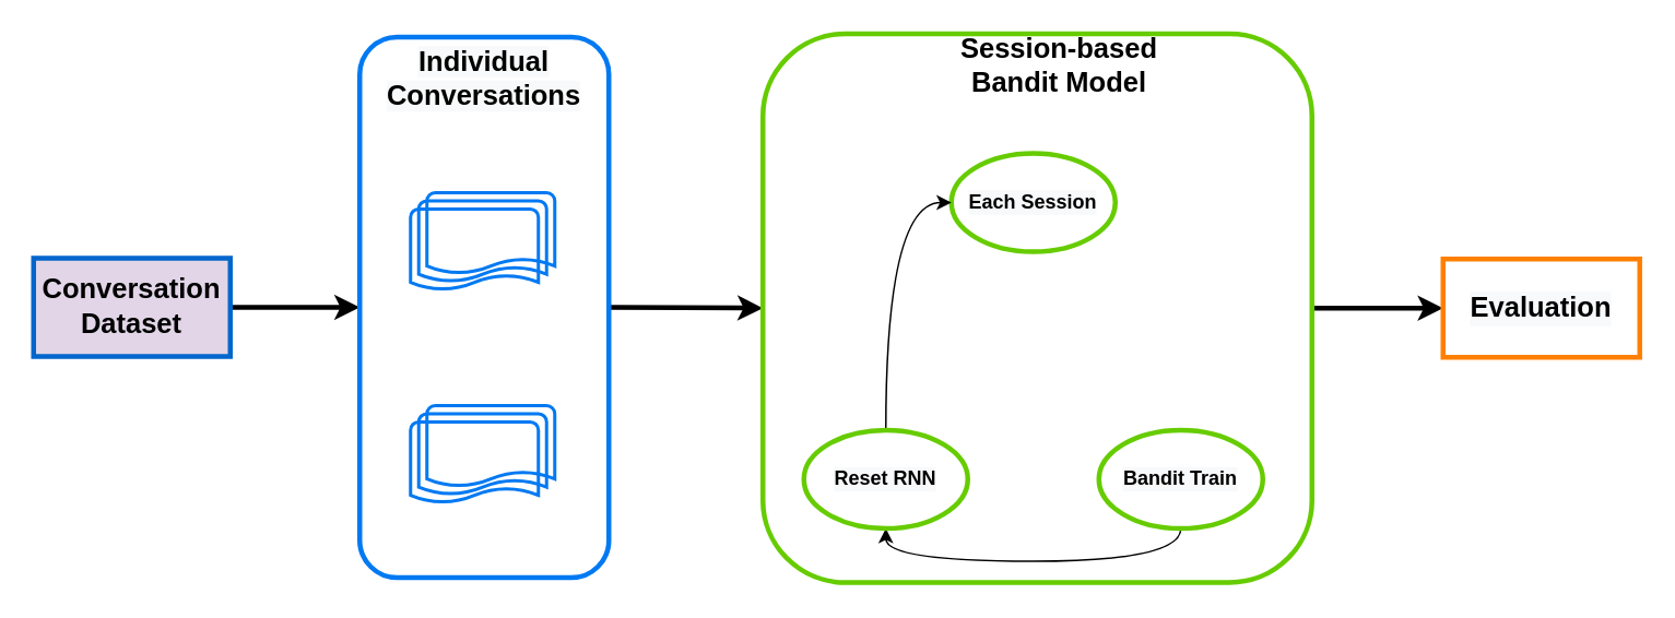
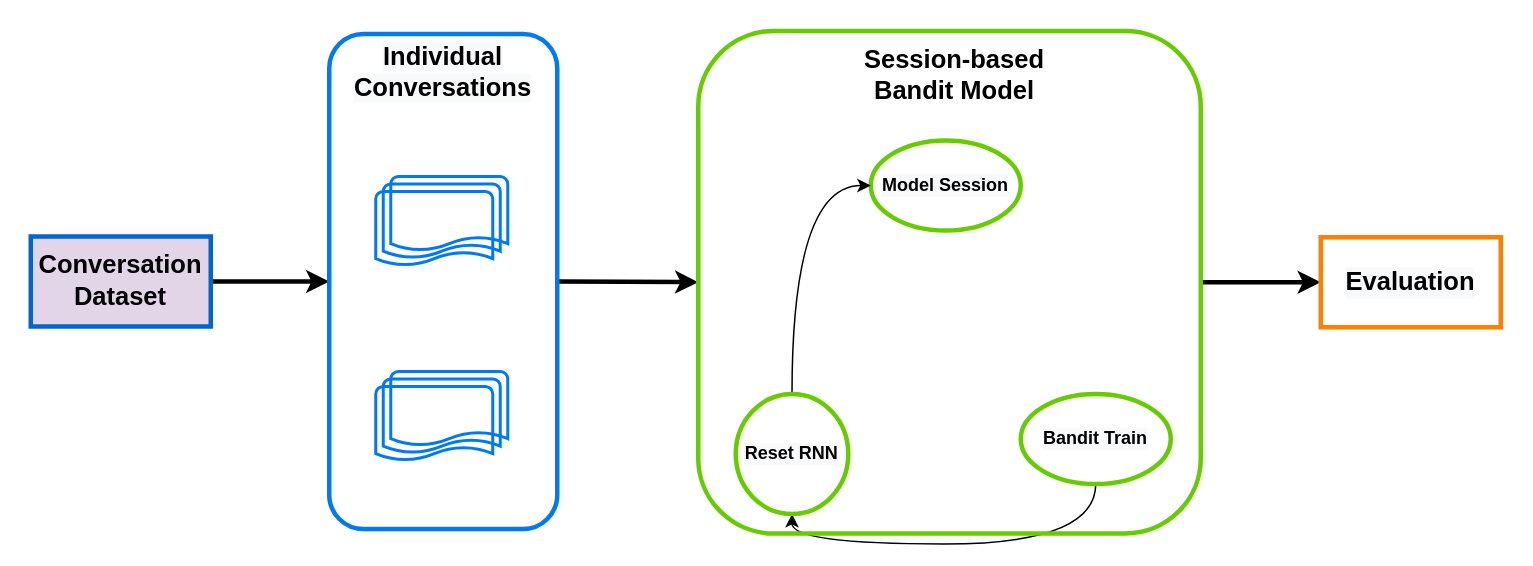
  <mxCell id="0" />
  <mxCell id="1" parent="0" />
  <mxCell id="2" style="edgeStyle=orthogonalEdgeStyle;curved=1;rounded=0;orthogonalLoop=1;jettySize=auto;html=1;entryX=0;entryY=0.5;entryDx=0;entryDy=0;fontSize=17;strokeColor=#000000;elbow=vertical;strokeWidth=3;" parent="1" source="3" target="8" edge="1"><mxGeometry relative="1" as="geometry" /></mxCell>
  <mxCell id="3" value="&lt;h3&gt;&lt;b&gt;&lt;font style=&quot;font-size: 17px;&quot;&gt;Conversation Dataset&lt;/font&gt;&lt;/b&gt;&lt;/h3&gt;" style="rounded=0;whiteSpace=wrap;html=1;strokeColor=#0066CC;strokeWidth=3;fillColor=#e1d5e7;" parent="1" vertex="1"><mxGeometry x="20" y="157" width="120" height="60" as="geometry" /></mxCell>
  <mxCell id="4" value="&lt;h3 style=&quot;font-size: 17px;&quot;&gt;&lt;span style=&quot;background-color: rgb(248, 249, 250);&quot;&gt;Individual Conversations&lt;/span&gt;&lt;/h3&gt;" style="text;html=1;strokeColor=none;fillColor=none;align=center;verticalAlign=middle;whiteSpace=wrap;rounded=0;labelBackgroundColor=#ffffff;fontSize=11;" parent="1" vertex="1"><mxGeometry x="270" y="47" width="50" as="geometry" /></mxCell>
  <mxCell id="5" value="" style="strokeWidth=2;html=1;shape=mxgraph.flowchart.multi-document;whiteSpace=wrap;labelBackgroundColor=#F8F9FA;fontSize=11;fillColor=none;strokeColor=#0079F2;" parent="1" vertex="1"><mxGeometry x="250" y="117" width="88" height="60" as="geometry" /></mxCell>
  <mxCell id="6" value="" style="strokeWidth=2;html=1;shape=mxgraph.flowchart.multi-document;whiteSpace=wrap;labelBackgroundColor=#F8F9FA;fontSize=11;fillColor=none;strokeColor=#0079F2;" parent="1" vertex="1"><mxGeometry x="250" y="247" width="88" height="60" as="geometry" /></mxCell>
  <mxCell id="7" style="edgeStyle=orthogonalEdgeStyle;curved=1;rounded=0;orthogonalLoop=1;jettySize=auto;html=1;entryX=0;entryY=0.5;entryDx=0;entryDy=0;fontSize=17;strokeColor=#000000;strokeWidth=3;elbow=vertical;" parent="1" source="8" target="15" edge="1"><mxGeometry relative="1" as="geometry" /></mxCell>
  <mxCell id="8" value="" style="rounded=1;whiteSpace=wrap;html=1;labelBackgroundColor=#F8F9FA;fontSize=11;strokeColor=#0079F2;strokeWidth=3;fillColor=none;" parent="1" vertex="1"><mxGeometry x="219" y="22" width="152" height="330" as="geometry" /></mxCell>
- <mxCell id="9" value="&lt;b&gt;&lt;font style=&quot;font-size: 12px;&quot;&gt;Each Session&lt;/font&gt;&lt;/b&gt;" style="ellipse;whiteSpace=wrap;html=1;labelBackgroundColor=#F8F9FA;fontSize=11;strokeColor=#66CC00;strokeWidth=3;fillColor=none;" parent="1" vertex="1"><mxGeometry x="580" y="93" width="100" height="60" as="geometry" /></mxCell>
+ <mxCell id="9" value="&lt;b&gt;&lt;font style=&quot;font-size: 12px;&quot;&gt;Model Session&lt;/font&gt;&lt;/b&gt;" style="ellipse;whiteSpace=wrap;html=1;labelBackgroundColor=#F8F9FA;fontSize=11;strokeColor=#66CC00;strokeWidth=3;fillColor=none;" parent="1" vertex="1"><mxGeometry x="580" y="93" width="100" height="60" as="geometry" /></mxCell>
  <mxCell id="10" style="edgeStyle=orthogonalEdgeStyle;curved=1;rounded=0;orthogonalLoop=1;jettySize=auto;html=1;exitX=0.5;exitY=1;exitDx=0;exitDy=0;entryX=0.5;entryY=1;entryDx=0;entryDy=0;fontSize=12;elbow=vertical;" parent="1" source="11" target="13" edge="1"><mxGeometry relative="1" as="geometry" /></mxCell>
- <mxCell id="11" value="&lt;b&gt;&lt;font style=&quot;font-size: 12px;&quot;&gt;Bandit Train&lt;/font&gt;&lt;/b&gt;" style="ellipse;whiteSpace=wrap;html=1;labelBackgroundColor=#F8F9FA;fontSize=11;strokeColor=#66CC00;strokeWidth=3;fillColor=none;" parent="1" vertex="1"><mxGeometry x="670" y="262" width="100" height="60" as="geometry" /></mxCell>
+ <mxCell id="11" value="&lt;b&gt;&lt;font style=&quot;font-size: 12px;&quot;&gt;Bandit Train&lt;/font&gt;&lt;/b&gt;" style="ellipse;whiteSpace=wrap;html=1;labelBackgroundColor=#F8F9FA;fontSize=11;strokeColor=#66CC00;strokeWidth=3;fillColor=none;" parent="1" vertex="1"><mxGeometry x="680" y="262" width="100" height="60" as="geometry" /></mxCell>
  <mxCell id="12" style="edgeStyle=orthogonalEdgeStyle;curved=1;rounded=0;orthogonalLoop=1;jettySize=auto;html=1;exitX=0.5;exitY=0;exitDx=0;exitDy=0;entryX=0;entryY=0.5;entryDx=0;entryDy=0;fontSize=12;elbow=vertical;" parent="1" source="13" target="9" edge="1"><mxGeometry relative="1" as="geometry" /></mxCell>
- <mxCell id="13" value="&lt;b&gt;&lt;font style=&quot;font-size: 12px;&quot;&gt;Reset RNN&lt;/font&gt;&lt;/b&gt;" style="ellipse;whiteSpace=wrap;html=1;labelBackgroundColor=#F8F9FA;fontSize=11;strokeColor=#66CC00;strokeWidth=3;fillColor=none;" parent="1" vertex="1"><mxGeometry x="490" y="262" width="100" height="60" as="geometry" /></mxCell>
+ <mxCell id="13" value="&lt;b&gt;&lt;font style=&quot;font-size: 12px;&quot;&gt;Reset RNN&lt;/font&gt;&lt;/b&gt;" style="ellipse;whiteSpace=wrap;html=1;labelBackgroundColor=#F8F9FA;fontSize=11;strokeColor=#66CC00;strokeWidth=3;fillColor=none;" parent="1" vertex="1"><mxGeometry x="490" y="262" width="75" height="80" as="geometry" /></mxCell>
  <mxCell id="14" style="edgeStyle=orthogonalEdgeStyle;curved=1;rounded=0;orthogonalLoop=1;jettySize=auto;html=1;entryX=0;entryY=0.5;entryDx=0;entryDy=0;fontSize=17;strokeColor=#000000;strokeWidth=3;elbow=vertical;" parent="1" source="15" target="17" edge="1"><mxGeometry relative="1" as="geometry" /></mxCell>
  <mxCell id="15" value="" style="rounded=1;whiteSpace=wrap;html=1;labelBackgroundColor=#F8F9FA;fontSize=12;strokeColor=#66CC00;strokeWidth=3;fillColor=none;" parent="1" vertex="1"><mxGeometry x="465" y="20" width="335" height="335" as="geometry" /></mxCell>
- <mxCell id="16" value="&lt;h3&gt;&lt;b&gt;&lt;font style=&quot;font-size: 17px;&quot;&gt;Session-based Bandit Model&lt;/font&gt;&lt;/b&gt;&lt;/h3&gt;" style="text;html=1;strokeColor=none;fillColor=#FFFFFF;align=center;verticalAlign=middle;whiteSpace=wrap;rounded=0;labelBackgroundColor=none;fontSize=12;dashed=1;dashPattern=1 2;glass=1;" parent="1" vertex="1"><mxGeometry x="576" y="25" width="140" height="30" as="geometry" /></mxCell>
+ <mxCell id="16" value="&lt;h3&gt;&lt;b&gt;&lt;font style=&quot;font-size: 17px;&quot;&gt;Session-based Bandit Model&lt;/font&gt;&lt;/b&gt;&lt;/h3&gt;" style="text;html=1;strokeColor=none;fillColor=#FFFFFF;align=center;verticalAlign=middle;whiteSpace=wrap;rounded=0;labelBackgroundColor=none;fontSize=12;dashed=1;dashPattern=1 2;glass=1;" parent="1" vertex="1"><mxGeometry x="566" y="35" width="140" height="30" as="geometry" /></mxCell>
  <mxCell id="17" value="&lt;b&gt;Evaluation&lt;/b&gt;" style="rounded=0;whiteSpace=wrap;html=1;labelBackgroundColor=#F8F9FA;fontSize=17;strokeColor=#FF8000;strokeWidth=3;fillColor=none;" parent="1" vertex="1"><mxGeometry x="880" y="157.5" width="120" height="60" as="geometry" /></mxCell>
